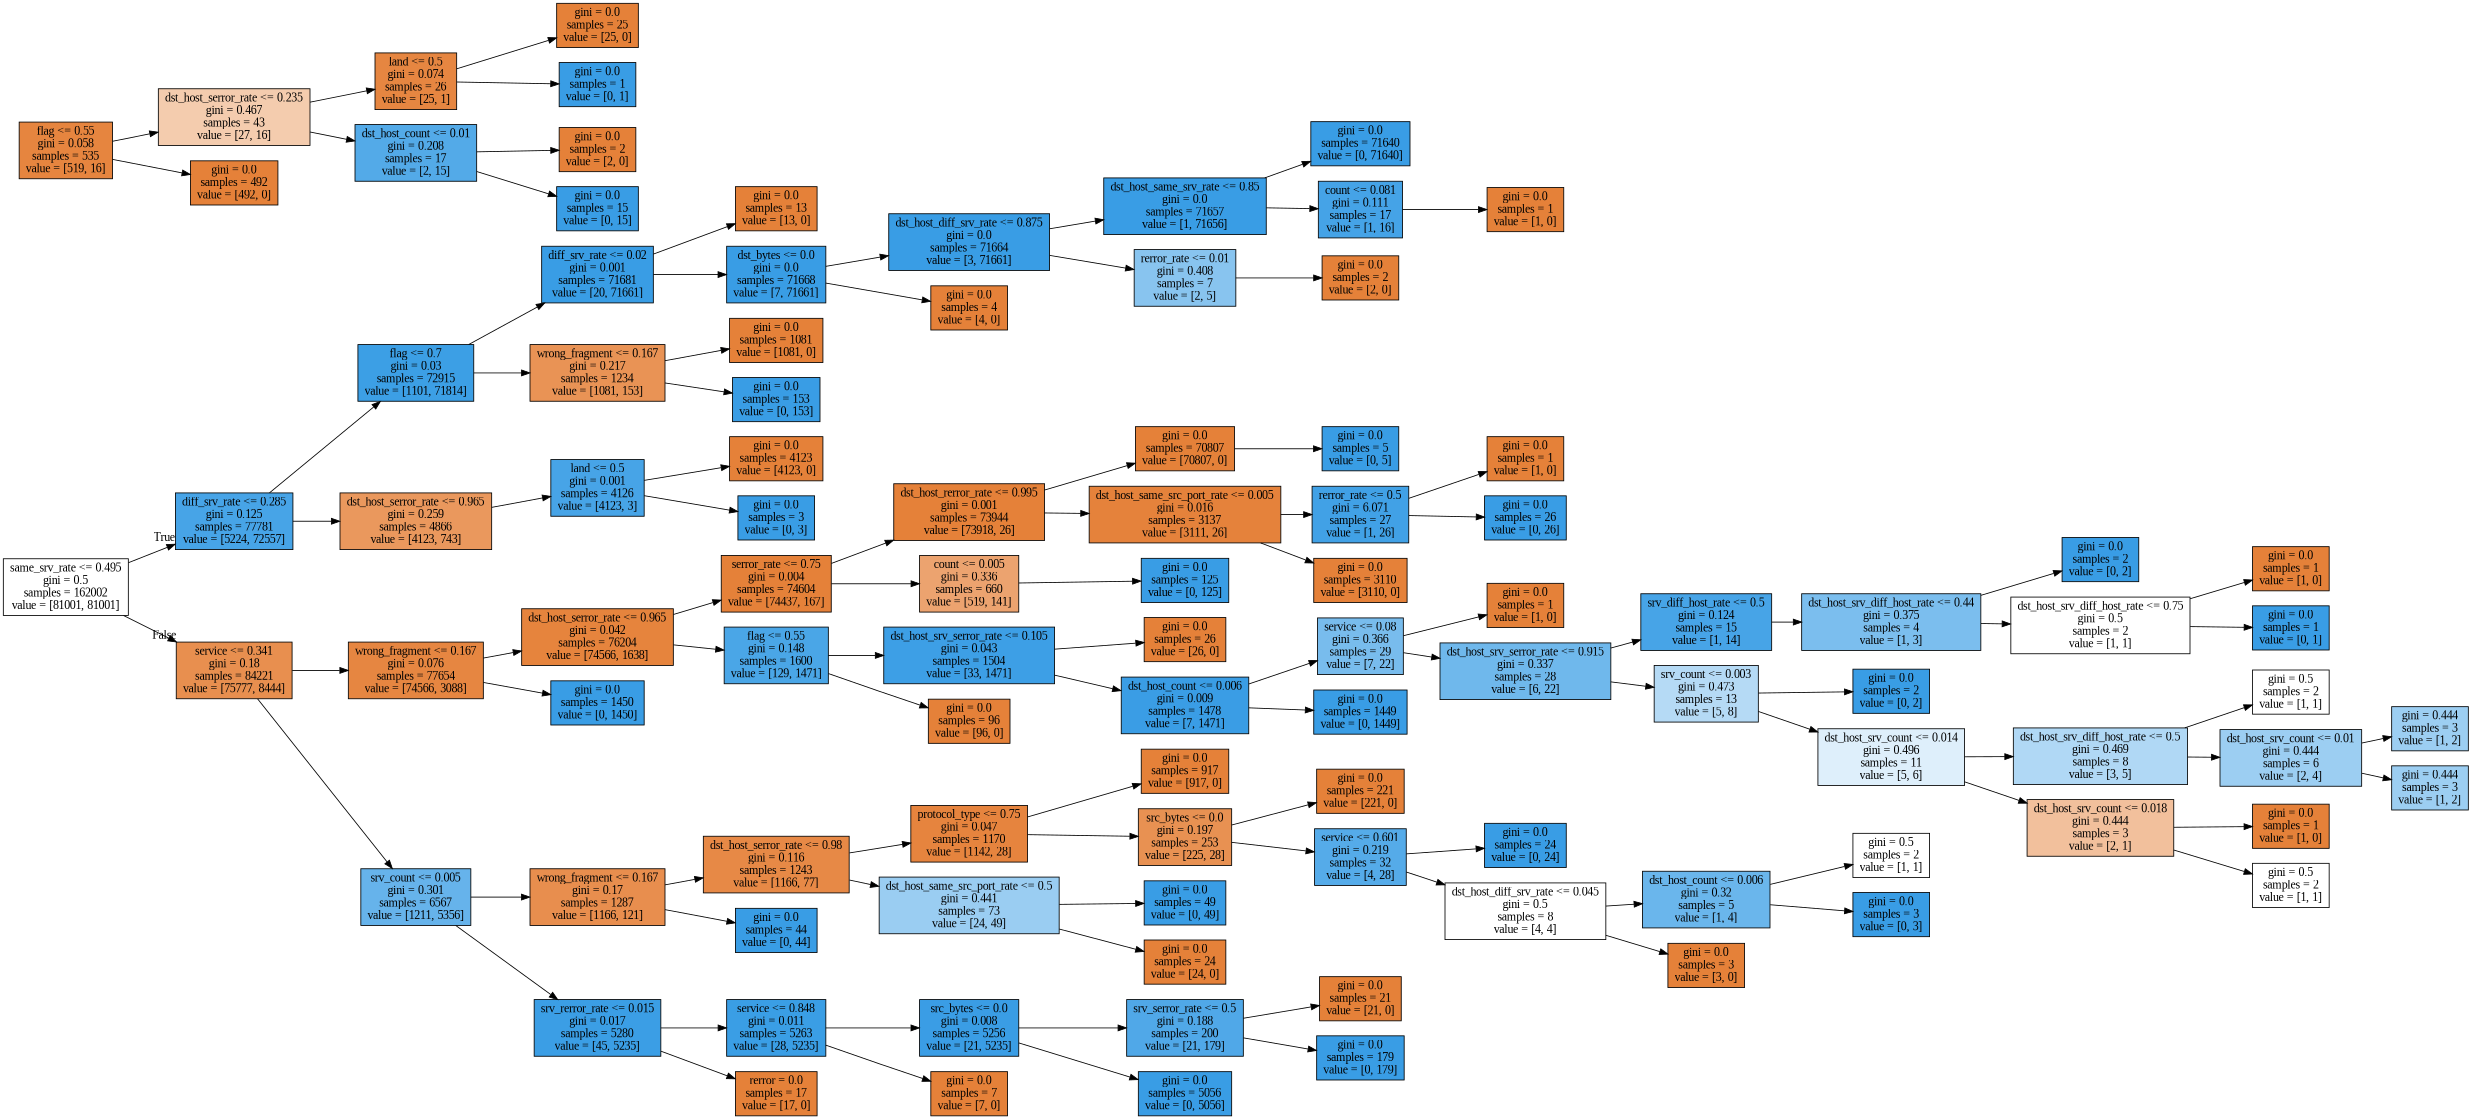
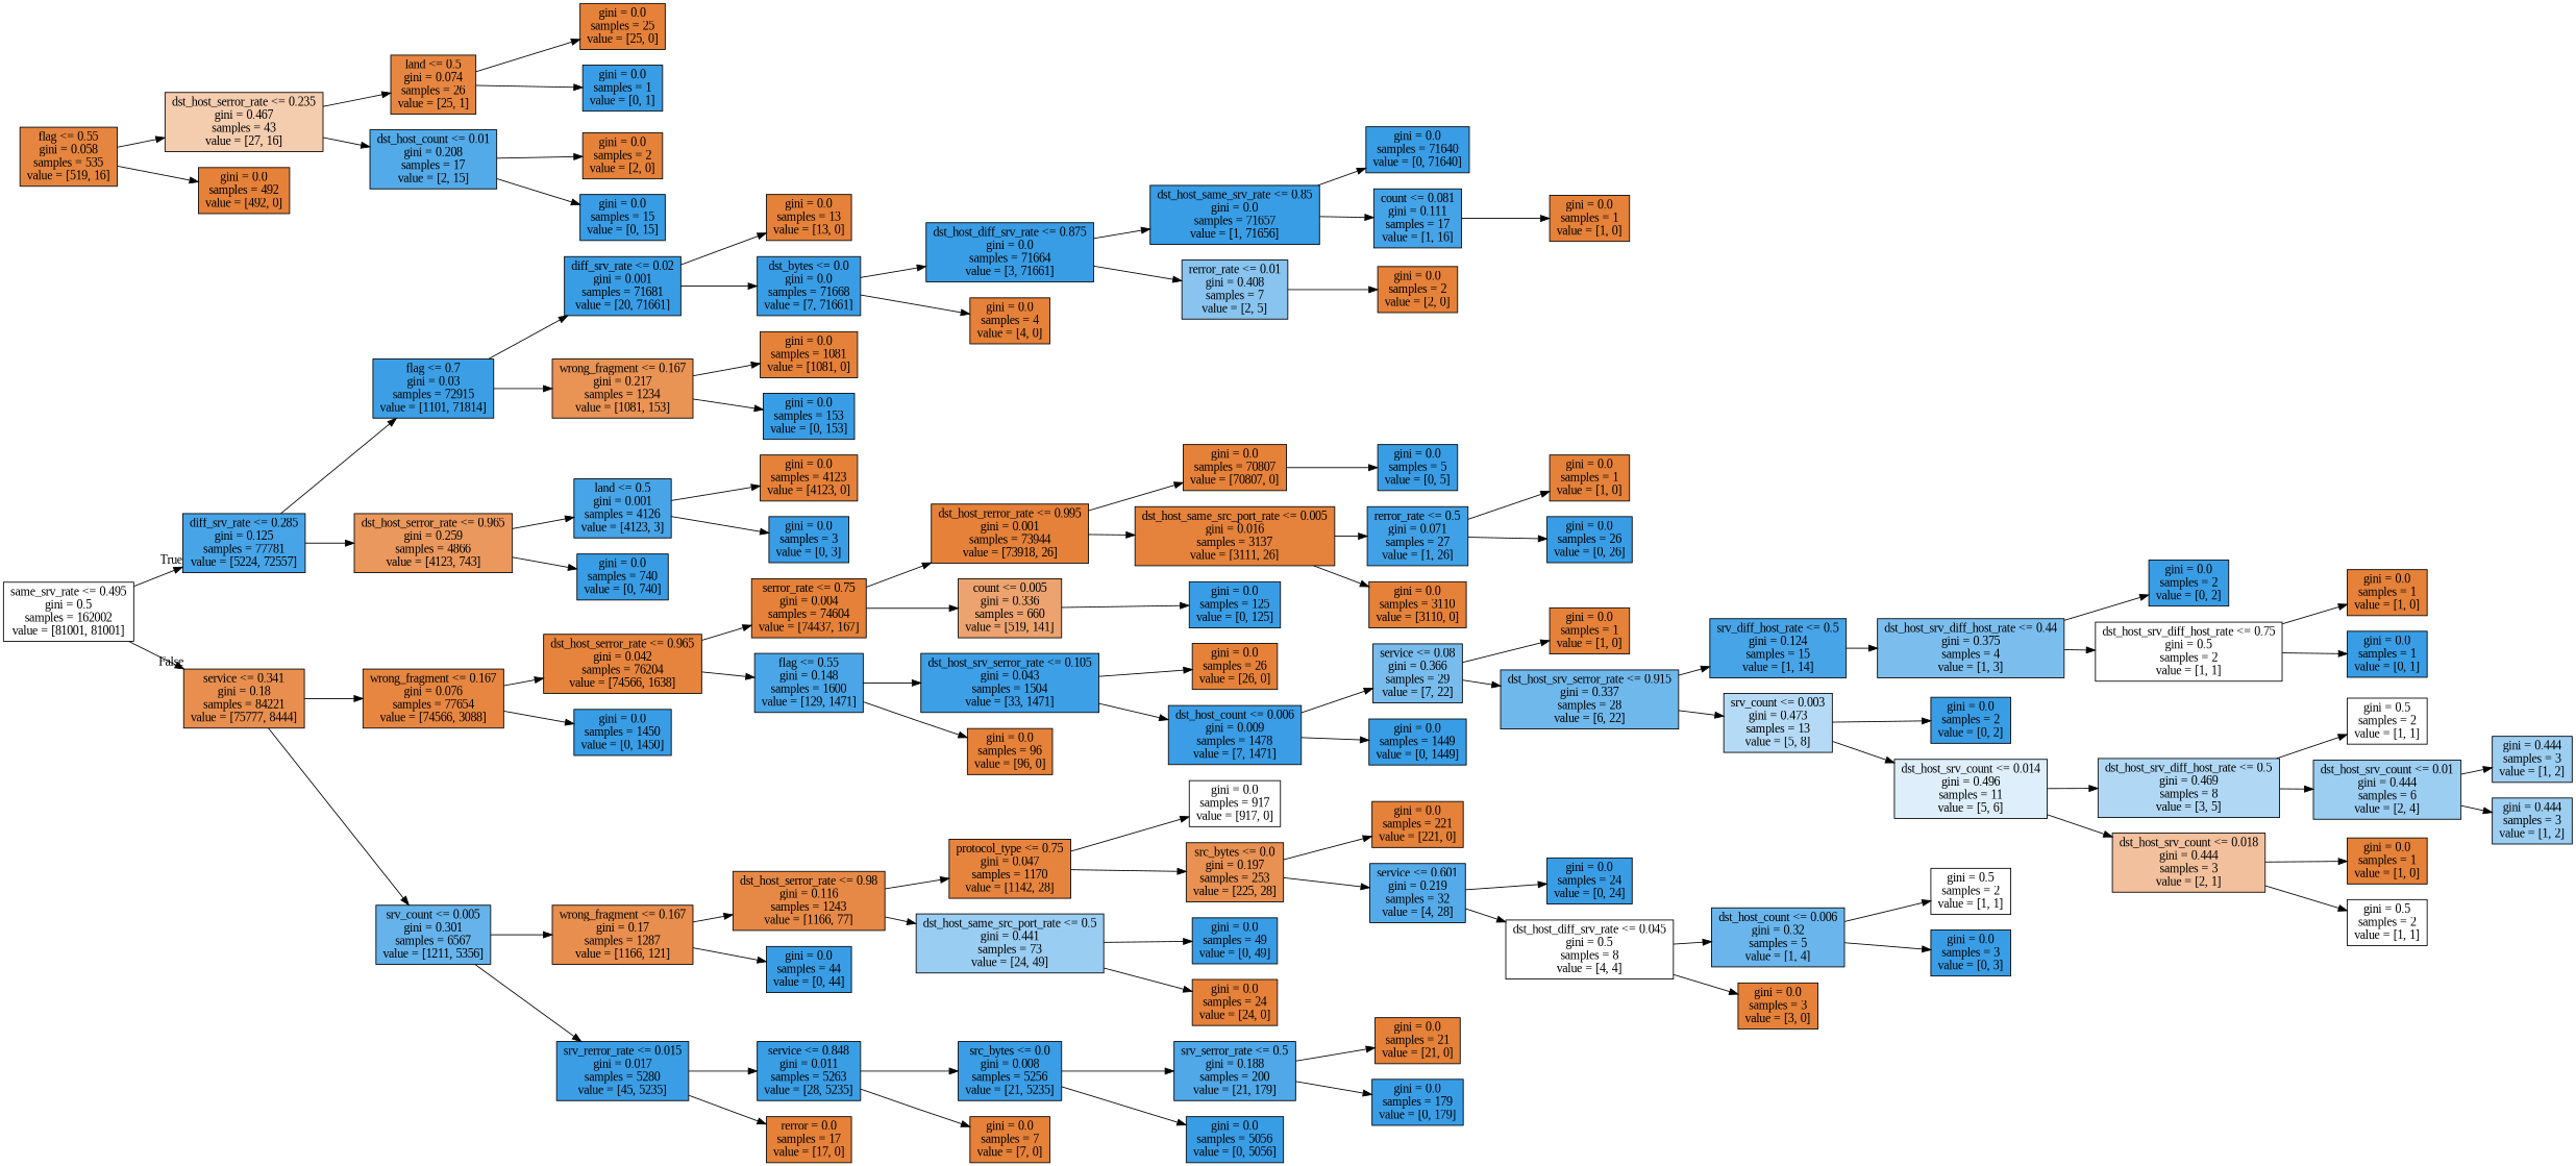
  digraph {
    fontname="Liberation Serif"
    rankdir=LR
    node [color=black fillcolor="#e58139" fontname="Liberation Serif" shape=box style=filled]
    edge [fontname="Liberation Serif"]
    n1 [fillcolor="#ffffff" label="same_srv_rate <= 0.495\ngini = 0.5\nsamples = 162002\nvalue = [81001, 81001]"]
    n2 [fillcolor="#47a4e7" label="diff_srv_rate <= 0.285\ngini = 0.125\nsamples = 77781\nvalue = [5224, 72557]"]
    n3 [fillcolor="#e88f4f" label="service <= 0.341\ngini = 0.18\nsamples = 84221\nvalue = [75777, 8444]"]
    n4 [fillcolor="#3c9fe5" label="flag <= 0.7\ngini = 0.03\nsamples = 72915\nvalue = [1101, 71814]"]
    n5 [fillcolor="#ea985d" label="dst_host_serror_rate <= 0.965\ngini = 0.259\nsamples = 4866\nvalue = [4123, 743]"]
    n6 [fillcolor="#e68641" label="wrong_fragment <= 0.167\ngini = 0.076\nsamples = 77654\nvalue = [74566, 3088]"]
    n7 [fillcolor="#66b3eb" label="srv_count <= 0.005\ngini = 0.301\nsamples = 6567\nvalue = [1211, 5356]"]
    n8 [fillcolor="#399de5" label="diff_srv_rate <= 0.02\ngini = 0.001\nsamples = 71681\nvalue = [20, 71661]"]
    n9 [fillcolor="#e99355" label="wrong_fragment <= 0.167\ngini = 0.217\nsamples = 1234\nvalue = [1081, 153]"]
    n10 [fillcolor="#47a4e7" label="land <= 0.5\ngini = 0.001\nsamples = 4126\nvalue = [4123, 3]"]
+   n11 [fillcolor="#399de5" label="gini = 0.0\nsamples = 740\nvalue = [0, 740]"]
    n12 [label="gini = 0.0\nsamples = 13\nvalue = [13, 0]"]
    n13 [fillcolor="#399de5" label="dst_bytes <= 0.0\ngini = 0.0\nsamples = 71668\nvalue = [7, 71661]"]
    n14 [label="gini = 0.0\nsamples = 1081\nvalue = [1081, 0]"]
    n15 [fillcolor="#399de5" label="gini = 0.0\nsamples = 153\nvalue = [0, 153]"]
    n16 [fillcolor="#399de5" label="dst_host_diff_srv_rate <= 0.875\ngini = 0.0\nsamples = 71664\nvalue = [3, 71661]"]
    n17 [label="gini = 0.0\nsamples = 4\nvalue = [4, 0]"]
    n18 [fillcolor="#399de5" label="dst_host_same_srv_rate <= 0.85\ngini = 0.0\nsamples = 71657\nvalue = [1, 71656]"]
    n19 [fillcolor="#88c4ef" label="rerror_rate <= 0.01\ngini = 0.408\nsamples = 7\nvalue = [2, 5]"]
    n20 [fillcolor="#399de5" label="gini = 0.0\nsamples = 71640\nvalue = [0, 71640]"]
    n21 [fillcolor="#45a3e7" label="count <= 0.081\ngini = 0.111\nsamples = 17\nvalue = [1, 16]"]
    n22 [label="gini = 0.0\nsamples = 2\nvalue = [2, 0]"]
    n23 [label="gini = 0.0\nsamples = 1\nvalue = [1, 0]"]
    n24 [fillcolor="#399de5" label="gini = 0.0\nsamples = 5\nvalue = [0, 5]"]
    n25 [label="gini = 0.0\nsamples = 4123\nvalue = [4123, 0]"]
    n26 [fillcolor="#399de5" label="gini = 0.0\nsamples = 3\nvalue = [0, 3]"]
    n27 [fillcolor="#e6843d" label="dst_host_serror_rate <= 0.965\ngini = 0.042\nsamples = 76204\nvalue = [74566, 1638]"]
    n28 [fillcolor="#399de5" label="gini = 0.0\nsamples = 1450\nvalue = [0, 1450]"]
    n29 [fillcolor="#e88e4e" label="wrong_fragment <= 0.167\ngini = 0.17\nsamples = 1287\nvalue = [1166, 121]"]
    n30 [fillcolor="#3b9ee5" label="srv_rerror_rate <= 0.015\ngini = 0.017\nsamples = 5280\nvalue = [45, 5235]"]
    n31 [label="serror_rate <= 0.75\ngini = 0.004\nsamples = 74604\nvalue = [74437, 167]"]
    n32 [fillcolor="#4aa6e7" label="flag <= 0.55\ngini = 0.148\nsamples = 1600\nvalue = [129, 1471]"]
    n33 [label="dst_host_rerror_rate <= 0.995\ngini = 0.001\nsamples = 73944\nvalue = [73918, 26]"]
    n34 [fillcolor="#eca36f" label="count <= 0.005\ngini = 0.336\nsamples = 660\nvalue = [519, 141]"]
    n35 [fillcolor="#3d9fe6" label="dst_host_srv_serror_rate <= 0.105\ngini = 0.043\nsamples = 1504\nvalue = [33, 1471]"]
    n36 [label="gini = 0.0\nsamples = 96\nvalue = [96, 0]"]
    n37 [label="gini = 0.0\nsamples = 70807\nvalue = [70807, 0]"]
    n38 [fillcolor="#e5823b" label="dst_host_same_src_port_rate <= 0.005\ngini = 0.016\nsamples = 3137\nvalue = [3111, 26]"]
    n39 [fillcolor="#399de5" label="gini = 0.0\nsamples = 125\nvalue = [0, 125]"]
-   n40 [fillcolor="#41a1e6" label="rerror_rate <= 0.5\ngini = 6.071\nsamples = 27\nvalue = [1, 26]"]
+   n40 [fillcolor="#41a1e6" label="rerror_rate <= 0.5\ngini = 0.071\nsamples = 27\nvalue = [1, 26]"]
    n41 [label="gini = 0.0\nsamples = 3110\nvalue = [3110, 0]"]
    n42 [label="gini = 0.0\nsamples = 1\nvalue = [1, 0]"]
    n43 [fillcolor="#399de5" label="gini = 0.0\nsamples = 26\nvalue = [0, 26]"]
    n44 [fillcolor="#e6853f" label="flag <= 0.55\ngini = 0.058\nsamples = 535\nvalue = [519, 16]"]
    n45 [fillcolor="#f4ccae" label="dst_host_serror_rate <= 0.235\ngini = 0.467\nsamples = 43\nvalue = [27, 16]"]
    n46 [label="gini = 0.0\nsamples = 492\nvalue = [492, 0]"]
    n47 [fillcolor="#e68641" label="land <= 0.5\ngini = 0.074\nsamples = 26\nvalue = [25, 1]"]
    n48 [fillcolor="#53aae8" label="dst_host_count <= 0.01\ngini = 0.208\nsamples = 17\nvalue = [2, 15]"]
    n49 [label="gini = 0.0\nsamples = 25\nvalue = [25, 0]"]
    n50 [fillcolor="#399de5" label="gini = 0.0\nsamples = 1\nvalue = [0, 1]"]
    n51 [label="gini = 0.0\nsamples = 2\nvalue = [2, 0]"]
    n52 [fillcolor="#399de5" label="gini = 0.0\nsamples = 15\nvalue = [0, 15]"]
    n53 [label="gini = 0.0\nsamples = 26\nvalue = [26, 0]"]
    n54 [fillcolor="#3a9de5" label="dst_host_count <= 0.006\ngini = 0.009\nsamples = 1478\nvalue = [7, 1471]"]
    n55 [fillcolor="#78bced" label="service <= 0.08\ngini = 0.366\nsamples = 29\nvalue = [7, 22]"]
    n56 [fillcolor="#399de5" label="gini = 0.0\nsamples = 1449\nvalue = [0, 1449]"]
    n57 [label="gini = 0.0\nsamples = 1\nvalue = [1, 0]"]
    n58 [fillcolor="#6fb8ec" label="dst_host_srv_serror_rate <= 0.915\ngini = 0.337\nsamples = 28\nvalue = [6, 22]"]
    n59 [fillcolor="#47a4e7" label="srv_diff_host_rate <= 0.5\ngini = 0.124\nsamples = 15\nvalue = [1, 14]"]
    n60 [fillcolor="#b5daf5" label="srv_count <= 0.003\ngini = 0.473\nsamples = 13\nvalue = [5, 8]"]
    n61 [fillcolor="#7bbeee" label="dst_host_srv_diff_host_rate <= 0.44\ngini = 0.375\nsamples = 4\nvalue = [1, 3]"]
    n62 [fillcolor="#399de5" label="gini = 0.0\nsamples = 2\nvalue = [0, 2]"]
    n63 [fillcolor="#deeffb" label="dst_host_srv_count <= 0.014\ngini = 0.496\nsamples = 11\nvalue = [5, 6]"]
    n64 [fillcolor="#399de5" label="gini = 0.0\nsamples = 2\nvalue = [0, 2]"]
    n65 [fillcolor="#ffffff" label="dst_host_srv_diff_host_rate <= 0.75\ngini = 0.5\nsamples = 2\nvalue = [1, 1]"]
    n66 [label="gini = 0.0\nsamples = 1\nvalue = [1, 0]"]
    n67 [fillcolor="#399de5" label="gini = 0.0\nsamples = 1\nvalue = [0, 1]"]
    n68 [fillcolor="#b0d8f5" label="dst_host_srv_diff_host_rate <= 0.5\ngini = 0.469\nsamples = 8\nvalue = [3, 5]"]
    n69 [fillcolor="#f2c09c" label="dst_host_srv_count <= 0.018\ngini = 0.444\nsamples = 3\nvalue = [2, 1]"]
    n70 [fillcolor="#ffffff" label="gini = 0.5\nsamples = 2\nvalue = [1, 1]"]
    n71 [fillcolor="#9ccef2" label="dst_host_srv_count <= 0.01\ngini = 0.444\nsamples = 6\nvalue = [2, 4]"]
    n72 [label="gini = 0.0\nsamples = 1\nvalue = [1, 0]"]
    n73 [fillcolor="#ffffff" label="gini = 0.5\nsamples = 2\nvalue = [1, 1]"]
    n74 [fillcolor="#9ccef2" label="gini = 0.444\nsamples = 3\nvalue = [1, 2]"]
    n75 [fillcolor="#9ccef2" label="gini = 0.444\nsamples = 3\nvalue = [1, 2]"]
    n76 [fillcolor="#e78946" label="dst_host_serror_rate <= 0.98\ngini = 0.116\nsamples = 1243\nvalue = [1166, 77]"]
    n77 [fillcolor="#399de5" label="gini = 0.0\nsamples = 44\nvalue = [0, 44]"]
    n78 [fillcolor="#3a9ee5" label="service <= 0.848\ngini = 0.011\nsamples = 5263\nvalue = [28, 5235]"]
    n79 [label="rerror = 0.0\nsamples = 17\nvalue = [17, 0]"]
    n80 [fillcolor="#e6843e" label="protocol_type <= 0.75\ngini = 0.047\nsamples = 1170\nvalue = [1142, 28]"]
    n81 [fillcolor="#9acdf2" label="dst_host_same_src_port_rate <= 0.5\ngini = 0.441\nsamples = 73\nvalue = [24, 49]"]
-   n82 [label="gini = 0.0\nsamples = 917\nvalue = [917, 0]"]
+   n82 [fillcolor="#ffffff" label="gini = 0.0\nsamples = 917\nvalue = [917, 0]"]
    n83 [fillcolor="#e89152" label="src_bytes <= 0.0\ngini = 0.197\nsamples = 253\nvalue = [225, 28]"]
    n84 [fillcolor="#399de5" label="gini = 0.0\nsamples = 49\nvalue = [0, 49]"]
    n85 [label="gini = 0.0\nsamples = 24\nvalue = [24, 0]"]
    n86 [label="gini = 0.0\nsamples = 221\nvalue = [221, 0]"]
    n87 [fillcolor="#55abe9" label="service <= 0.601\ngini = 0.219\nsamples = 32\nvalue = [4, 28]"]
    n88 [fillcolor="#399de5" label="gini = 0.0\nsamples = 24\nvalue = [0, 24]"]
    n89 [fillcolor="#ffffff" label="dst_host_diff_srv_rate <= 0.045\ngini = 0.5\nsamples = 8\nvalue = [4, 4]"]
    n90 [fillcolor="#6ab6ec" label="dst_host_count <= 0.006\ngini = 0.32\nsamples = 5\nvalue = [1, 4]"]
    n91 [label="gini = 0.0\nsamples = 3\nvalue = [3, 0]"]
    n92 [fillcolor="#ffffff" label="gini = 0.5\nsamples = 2\nvalue = [1, 1]"]
    n93 [fillcolor="#399de5" label="gini = 0.0\nsamples = 3\nvalue = [0, 3]"]
    n94 [fillcolor="#3a9de5" label="src_bytes <= 0.0\ngini = 0.008\nsamples = 5256\nvalue = [21, 5235]"]
    n95 [label="gini = 0.0\nsamples = 7\nvalue = [7, 0]"]
    n96 [fillcolor="#50a8e8" label="srv_serror_rate <= 0.5\ngini = 0.188\nsamples = 200\nvalue = [21, 179]"]
    n97 [fillcolor="#399de5" label="gini = 0.0\nsamples = 5056\nvalue = [0, 5056]"]
    n98 [label="gini = 0.0\nsamples = 21\nvalue = [21, 0]"]
    n99 [fillcolor="#399de5" label="gini = 0.0\nsamples = 179\nvalue = [0, 179]"]
    n1 -> n2 [headlabel=True labelangle=45 labeldistance=2.5]
    n1 -> n3 [headlabel=False labelangle=-45 labeldistance=2.5]
    n2 -> n4
    n2 -> n5
    n3 -> n6
    n3 -> n7
    n4 -> n8
    n4 -> n9
    n5 -> n10
+   n5 -> n11
    n6 -> n27
    n6 -> n28
    n7 -> n29
    n7 -> n30
    n8 -> n12
    n8 -> n13
    n9 -> n14
    n9 -> n15
    n10 -> n25
    n10 -> n26
    n13 -> n16
    n13 -> n17
    n16 -> n18
    n16 -> n19
    n18 -> n20
    n18 -> n21
    n19 -> n22
    n21 -> n23
    n27 -> n31
    n27 -> n32
    n29 -> n76
    n29 -> n77
    n30 -> n78
    n30 -> n79
    n31 -> n33
    n31 -> n34
    n32 -> n35
    n32 -> n36
    n33 -> n37
    n33 -> n38
    n34 -> n39
    n35 -> n53
    n35 -> n54
    n37 -> n24
    n38 -> n40
    n38 -> n41
    n40 -> n42
    n40 -> n43
    n44 -> n45
    n44 -> n46
    n45 -> n47
    n45 -> n48
    n47 -> n49
    n47 -> n50
    n48 -> n51
    n48 -> n52
    n54 -> n55
    n54 -> n56
    n55 -> n57
    n55 -> n58
    n58 -> n59
    n58 -> n60
    n59 -> n61
    n60 -> n62
    n60 -> n63
    n61 -> n64
    n61 -> n65
    n63 -> n68
    n63 -> n69
    n65 -> n66
    n65 -> n67
    n68 -> n70
    n68 -> n71
    n69 -> n72
    n69 -> n73
    n71 -> n74
    n71 -> n75
    n76 -> n80
    n76 -> n81
    n78 -> n94
    n78 -> n95
    n80 -> n82
    n80 -> n83
    n81 -> n84
    n81 -> n85
    n83 -> n86
    n83 -> n87
    n87 -> n88
    n87 -> n89
    n89 -> n90
    n89 -> n91
    n90 -> n92
    n90 -> n93
    n94 -> n96
    n94 -> n97
    n96 -> n98
    n96 -> n99
  }
